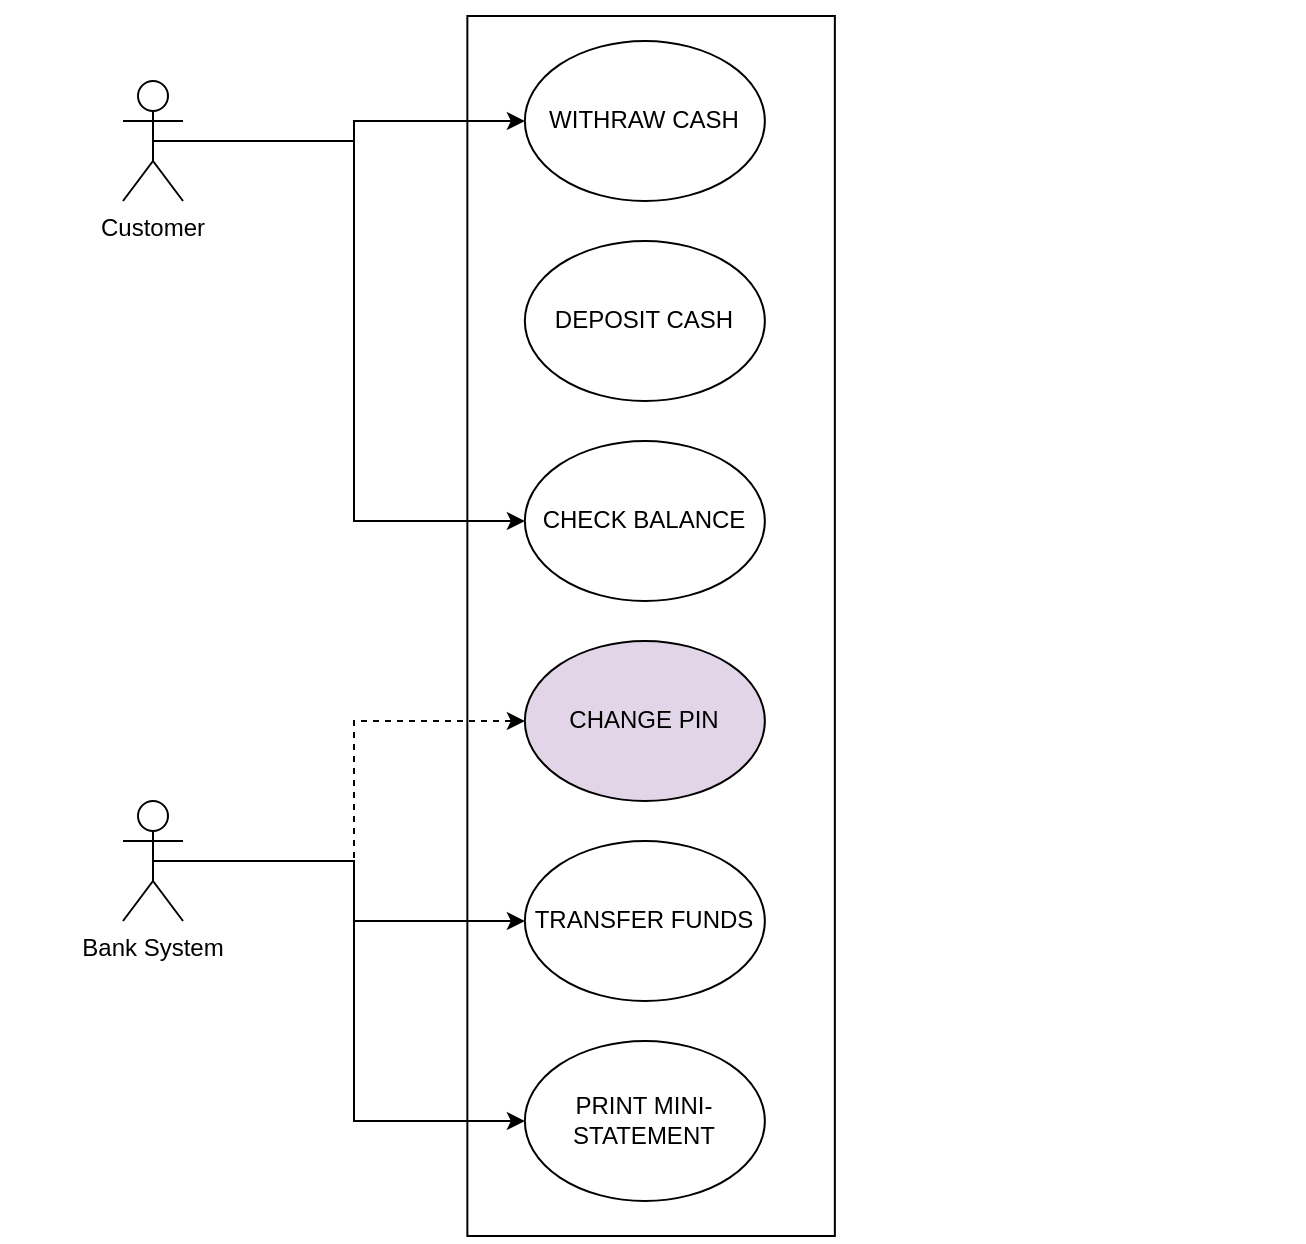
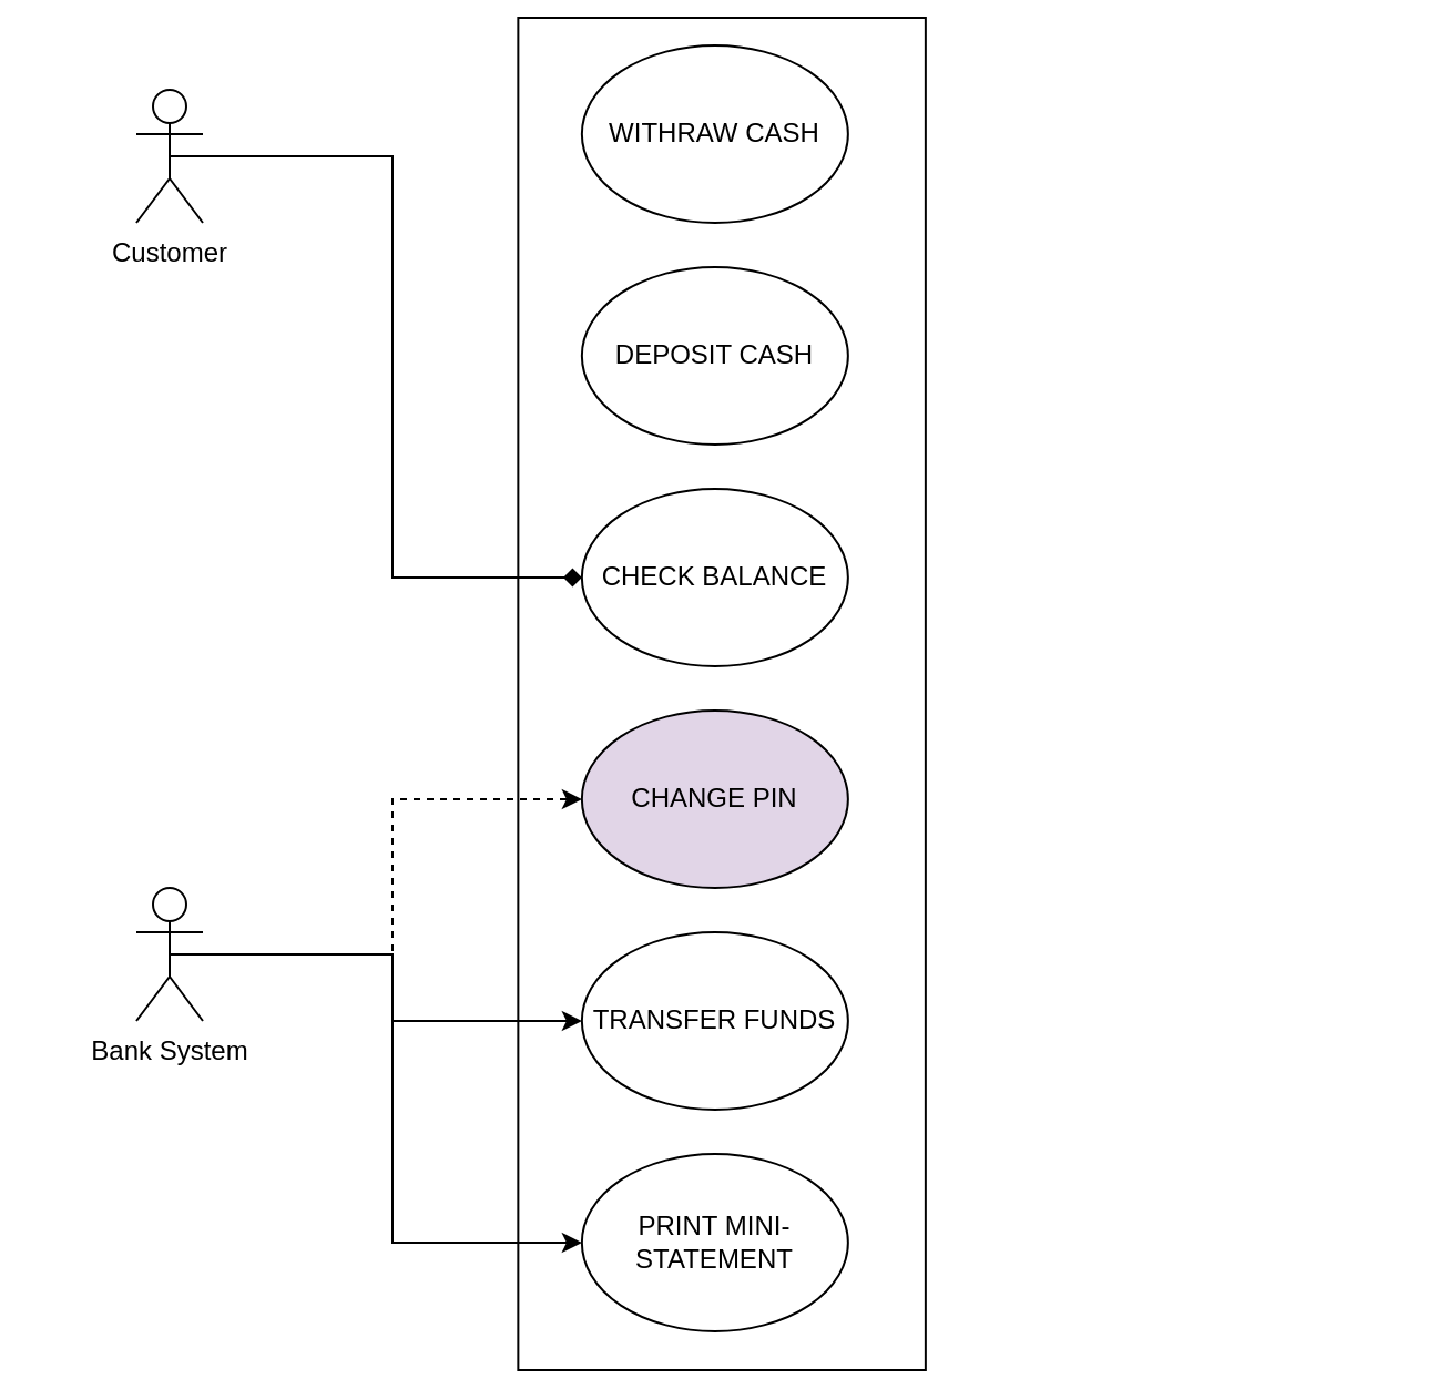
  <mxCell id="0" />
  <mxCell id="1" parent="0" />
  <mxCell id="2" value="" style="rounded=0;whiteSpace=wrap;html=1;rotation=90;" vertex="1" parent="1"><mxGeometry x="20.06" y="220.63" width="610" height="183.75" as="geometry" /></mxCell>
- <mxCell id="3" style="edgeStyle=orthogonalEdgeStyle;rounded=0;orthogonalLoop=1;jettySize=auto;html=1;exitX=0.5;exitY=0.5;exitDx=0;exitDy=0;exitPerimeter=0;" edge="1" parent="1" source="5" target="10"><mxGeometry relative="1" as="geometry" /></mxCell>
- <mxCell id="4" style="edgeStyle=orthogonalEdgeStyle;rounded=0;orthogonalLoop=1;jettySize=auto;html=1;exitX=0.5;exitY=0.5;exitDx=0;exitDy=0;exitPerimeter=0;entryX=0;entryY=0.5;entryDx=0;entryDy=0;" edge="1" parent="1" source="5" target="12"><mxGeometry relative="1" as="geometry" /></mxCell>
+ <mxCell id="4" style="edgeStyle=orthogonalEdgeStyle;rounded=0;orthogonalLoop=1;jettySize=auto;html=1;exitX=0.5;exitY=0.5;exitDx=0;exitDy=0;exitPerimeter=0;entryX=0;entryY=0.5;entryDx=0;entryDy=0;endArrow=diamond;" edge="1" parent="1" source="5" target="12"><mxGeometry relative="1" as="geometry" /></mxCell>
  <mxCell id="5" value="Customer" style="shape=umlActor;verticalLabelPosition=bottom;verticalAlign=top;html=1;outlineConnect=0;" vertex="1" parent="1"><mxGeometry x="61" y="40" width="30" height="60" as="geometry" /></mxCell>
  <mxCell id="6" style="edgeStyle=orthogonalEdgeStyle;rounded=0;orthogonalLoop=1;jettySize=auto;html=1;exitX=0.5;exitY=0.5;exitDx=0;exitDy=0;exitPerimeter=0;entryX=0;entryY=0.5;entryDx=0;entryDy=0;dashed=1;" edge="1" parent="1" source="9" target="13"><mxGeometry relative="1" as="geometry" /></mxCell>
  <mxCell id="7" style="edgeStyle=orthogonalEdgeStyle;rounded=0;orthogonalLoop=1;jettySize=auto;html=1;exitX=0.5;exitY=0.5;exitDx=0;exitDy=0;exitPerimeter=0;" edge="1" parent="1" source="9" target="14"><mxGeometry relative="1" as="geometry" /></mxCell>
  <mxCell id="8" style="edgeStyle=orthogonalEdgeStyle;rounded=0;orthogonalLoop=1;jettySize=auto;html=1;exitX=0.5;exitY=0.5;exitDx=0;exitDy=0;exitPerimeter=0;entryX=0;entryY=0.5;entryDx=0;entryDy=0;" edge="1" parent="1" source="9" target="15"><mxGeometry relative="1" as="geometry" /></mxCell>
  <mxCell id="9" value="Bank System&lt;div&gt;&lt;br&gt;&lt;/div&gt;" style="shape=umlActor;verticalLabelPosition=bottom;verticalAlign=top;html=1;outlineConnect=0;" vertex="1" parent="1"><mxGeometry x="61" y="400" width="30" height="60" as="geometry" /></mxCell>
  <mxCell id="10" value="WITHRAW CASH" style="ellipse;whiteSpace=wrap;html=1;" vertex="1" parent="1"><mxGeometry x="261.93" y="20" width="120" height="80" as="geometry" /></mxCell>
  <mxCell id="11" value="DEPOSIT CASH" style="ellipse;whiteSpace=wrap;html=1;" vertex="1" parent="1"><mxGeometry x="261.93" y="120" width="120" height="80" as="geometry" /></mxCell>
  <mxCell id="12" value="CHECK BALANCE" style="ellipse;whiteSpace=wrap;html=1;" vertex="1" parent="1"><mxGeometry x="261.93" y="220" width="120" height="80" as="geometry" /></mxCell>
  <mxCell id="13" value="CHANGE PIN" style="ellipse;whiteSpace=wrap;html=1;fillColor=#e1d5e7;" vertex="1" parent="1"><mxGeometry x="261.93" y="320" width="120" height="80" as="geometry" /></mxCell>
  <mxCell id="14" value="TRANSFER FUNDS" style="ellipse;whiteSpace=wrap;html=1;" vertex="1" parent="1"><mxGeometry x="261.93" y="420" width="120" height="80" as="geometry" /></mxCell>
  <mxCell id="15" value="PRINT MINI-STATEMENT" style="ellipse;whiteSpace=wrap;html=1;" vertex="1" parent="1"><mxGeometry x="261.93" y="520" width="120" height="80" as="geometry" /></mxCell>
